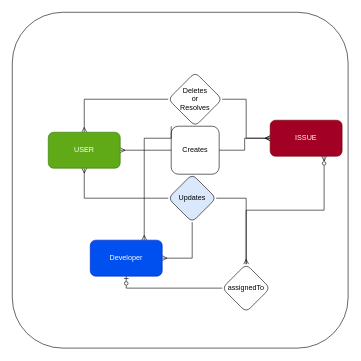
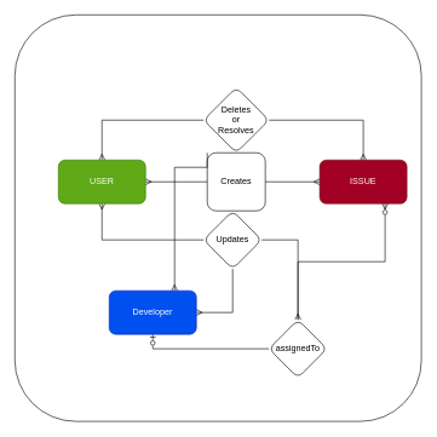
  <mxCell id="0" />
  <mxCell id="1" parent="0" />
  <mxCell id="2" value="" style="whiteSpace=wrap;html=1;aspect=fixed;rounded=1;fillColor=#FFFFFF;" vertex="1" parent="1"><mxGeometry x="20" y="20" width="560" height="560" as="geometry" /></mxCell>
  <mxCell id="3" value="" style="edgeStyle=orthogonalEdgeStyle;rounded=0;orthogonalLoop=1;jettySize=auto;html=1;endArrow=none;endFill=0;startArrow=ERmany;startFill=0;" edge="1" parent="1" source="6" target="8"><mxGeometry relative="1" as="geometry" /></mxCell>
  <mxCell id="4" style="edgeStyle=orthogonalEdgeStyle;rounded=0;orthogonalLoop=1;jettySize=auto;html=1;entryX=0;entryY=0.5;entryDx=0;entryDy=0;endArrow=none;endFill=0;startArrow=ERmany;startFill=0;" edge="1" parent="1" source="6" target="11"><mxGeometry relative="1" as="geometry"><mxPoint x="280" y="170" as="targetPoint" /><Array as="points"><mxPoint x="140" y="165" /></Array></mxGeometry></mxCell>
  <mxCell id="5" value="" style="edgeStyle=orthogonalEdgeStyle;rounded=0;orthogonalLoop=1;jettySize=auto;html=1;startArrow=ERmany;startFill=0;endArrow=none;endFill=0;" edge="1" parent="1" source="6" target="13"><mxGeometry relative="1" as="geometry"><Array as="points"><mxPoint x="140" y="330" /></Array></mxGeometry></mxCell>
  <mxCell id="6" value="USER" style="rounded=1;whiteSpace=wrap;html=1;fillColor=#60a917;strokeColor=#2D7600;fontColor=#ffffff;" vertex="1" parent="1"><mxGeometry x="80" y="220" width="120" height="60" as="geometry" /></mxCell>
  <mxCell id="7" value="" style="edgeStyle=orthogonalEdgeStyle;rounded=0;orthogonalLoop=1;jettySize=auto;html=1;endArrow=ERmany;endFill=0;" edge="1" parent="1" source="8" target="9"><mxGeometry relative="1" as="geometry" /></mxCell>
  <mxCell id="8" value="Creates" style="whiteSpace=wrap;html=1;fillColor=#FFFFFF;rounded=1;" vertex="1" parent="1"><mxGeometry x="285" y="210" width="80" height="80" as="geometry" /></mxCell>
- <mxCell id="9" value="ISSUE" style="whiteSpace=wrap;html=1;fillColor=#a20025;rounded=1;fontColor=#ffffff;strokeColor=#6F0000;" vertex="1" parent="1"><mxGeometry x="450" y="200" width="120" height="60" as="geometry" /></mxCell>
+ <mxCell id="9" value="ISSUE" style="whiteSpace=wrap;html=1;fillColor=#a20025;rounded=1;fontColor=#ffffff;strokeColor=#6F0000;" vertex="1" parent="1"><mxGeometry x="440" y="220" width="120" height="60" as="geometry" /></mxCell>
  <mxCell id="10" style="edgeStyle=orthogonalEdgeStyle;rounded=0;orthogonalLoop=1;jettySize=auto;html=1;exitX=1;exitY=0.5;exitDx=0;exitDy=0;endArrow=ERmany;endFill=0;" edge="1" parent="1" source="11" target="9"><mxGeometry relative="1" as="geometry" /></mxCell>
  <mxCell id="11" value="Deletes&lt;br&gt;or&lt;br&gt;Resolves" style="rhombus;whiteSpace=wrap;html=1;fillColor=#FFFFFF;rounded=1;" vertex="1" parent="1"><mxGeometry x="280" y="120" width="90" height="90" as="geometry" /></mxCell>
  <mxCell id="12" style="edgeStyle=orthogonalEdgeStyle;rounded=0;orthogonalLoop=1;jettySize=auto;html=1;endArrow=ERmany;endFill=0;" edge="1" parent="1" source="13" target="19"><mxGeometry relative="1" as="geometry" /></mxCell>
- <mxCell id="13" value="Updates" style="rhombus;whiteSpace=wrap;html=1;fillColor=#dae8fc;rounded=1;" vertex="1" parent="1"><mxGeometry x="280" y="290" width="80" height="80" as="geometry" /></mxCell>
+ <mxCell id="13" value="Updates" style="rhombus;whiteSpace=wrap;html=1;fillColor=#FFFFFF;rounded=1;" vertex="1" parent="1"><mxGeometry x="280" y="290" width="80" height="80" as="geometry" /></mxCell>
  <mxCell id="14" style="edgeStyle=orthogonalEdgeStyle;rounded=0;orthogonalLoop=1;jettySize=auto;html=1;endArrow=none;endFill=0;startArrow=ERmany;startFill=0;" edge="1" parent="1" source="17" target="13"><mxGeometry relative="1" as="geometry" /></mxCell>
  <mxCell id="15" style="edgeStyle=orthogonalEdgeStyle;rounded=0;orthogonalLoop=1;jettySize=auto;html=1;exitX=0.75;exitY=0;exitDx=0;exitDy=0;entryX=0;entryY=0;entryDx=0;entryDy=0;endArrow=none;endFill=0;startArrow=ERmany;startFill=0;" edge="1" parent="1" source="17" target="8"><mxGeometry relative="1" as="geometry"><Array as="points"><mxPoint x="240" y="230" /></Array></mxGeometry></mxCell>
  <mxCell id="16" style="edgeStyle=orthogonalEdgeStyle;rounded=0;orthogonalLoop=1;jettySize=auto;html=1;startArrow=ERzeroToOne;startFill=0;endArrow=none;endFill=0;" edge="1" parent="1" source="17" target="19"><mxGeometry relative="1" as="geometry"><Array as="points"><mxPoint x="210" y="480" /></Array></mxGeometry></mxCell>
  <mxCell id="17" value="Developer" style="rounded=1;whiteSpace=wrap;html=1;fillColor=#0050ef;fontColor=#ffffff;strokeColor=#001DBC;" vertex="1" parent="1"><mxGeometry x="150" y="400" width="120" height="60" as="geometry" /></mxCell>
  <mxCell id="18" style="rounded=0;orthogonalLoop=1;jettySize=auto;html=1;entryX=0.75;entryY=1;entryDx=0;entryDy=0;edgeStyle=orthogonalEdgeStyle;startArrow=none;startFill=0;endArrow=ERzeroToMany;endFill=0;" edge="1" parent="1" source="19" target="9"><mxGeometry relative="1" as="geometry" /></mxCell>
  <mxCell id="19" value="assignedTo" style="rhombus;whiteSpace=wrap;html=1;rounded=1;" vertex="1" parent="1"><mxGeometry x="370" y="440" width="80" height="80" as="geometry" /></mxCell>
